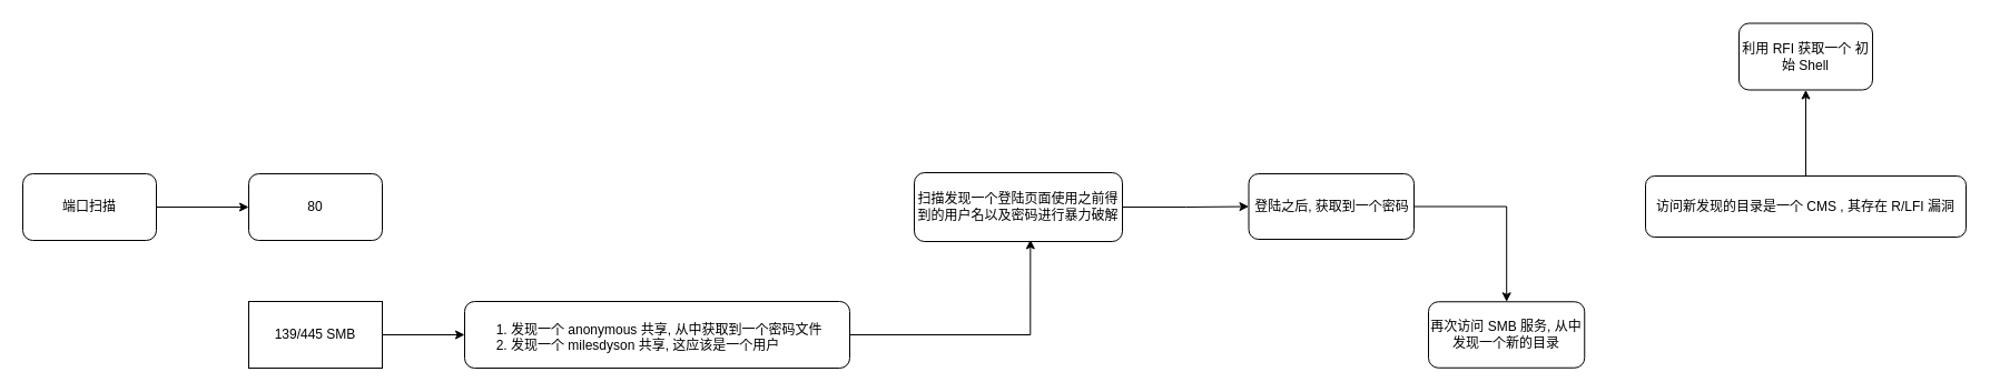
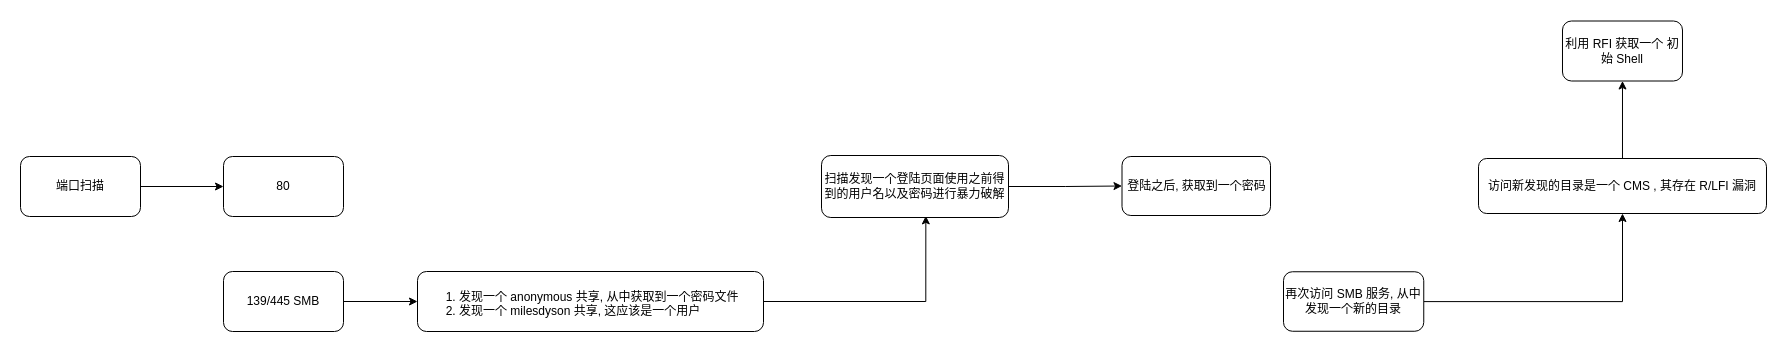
  <mxCell id="0" />
  <mxCell id="1" parent="0" />
  <mxCell id="2" style="edgeStyle=orthogonalEdgeStyle;rounded=0;orthogonalLoop=1;jettySize=auto;html=1;entryX=0;entryY=0.5;entryDx=0;entryDy=0;" edge="1" parent="1" source="3" target="6"><mxGeometry relative="1" as="geometry" /></mxCell>
  <mxCell id="3" value="端口扫描" style="rounded=1;whiteSpace=wrap;html=1;" vertex="1" parent="1"><mxGeometry x="20" y="156" width="120" height="60" as="geometry" /></mxCell>
  <mxCell id="4" value="" style="edgeStyle=orthogonalEdgeStyle;rounded=0;orthogonalLoop=1;jettySize=auto;html=1;" edge="1" parent="1" source="5" target="8"><mxGeometry relative="1" as="geometry" /></mxCell>
- <mxCell id="5" value="139/445 SMB" style="whiteSpace=wrap;html=1;rounded=0;" vertex="1" parent="1"><mxGeometry x="223" y="271" width="120" height="60" as="geometry" /></mxCell>
+ <mxCell id="5" value="139/445 SMB" style="whiteSpace=wrap;html=1;rounded=1;" vertex="1" parent="1"><mxGeometry x="223" y="271" width="120" height="60" as="geometry" /></mxCell>
  <mxCell id="6" value="80" style="whiteSpace=wrap;html=1;rounded=1;" vertex="1" parent="1"><mxGeometry x="223" y="156" width="120" height="60" as="geometry" /></mxCell>
  <mxCell id="7" style="edgeStyle=orthogonalEdgeStyle;rounded=0;orthogonalLoop=1;jettySize=auto;html=1;exitX=0.5;exitY=1;exitDx=0;exitDy=0;" edge="1" parent="1" source="6" target="6"><mxGeometry relative="1" as="geometry" /></mxCell>
  <mxCell id="8" value="&lt;ol&gt;&lt;li&gt;发现一个&amp;nbsp;anonymous 共享, 从中获取到一个密码文件&lt;/li&gt;&lt;li&gt;发现一个&amp;nbsp;milesdyson 共享, 这应该是一个用户&lt;/li&gt;&lt;/ol&gt;" style="whiteSpace=wrap;html=1;rounded=1;align=left;verticalAlign=top;" vertex="1" parent="1"><mxGeometry x="417" y="271" width="346" height="60" as="geometry" /></mxCell>
  <mxCell id="9" value="" style="edgeStyle=orthogonalEdgeStyle;rounded=0;orthogonalLoop=1;jettySize=auto;html=1;" edge="1" parent="1" source="10" target="13"><mxGeometry relative="1" as="geometry" /></mxCell>
  <mxCell id="10" value="扫描发现一个登陆页面使用之前得到的用户名以及密码进行暴力破解" style="whiteSpace=wrap;html=1;rounded=1;" vertex="1" parent="1"><mxGeometry x="821" y="155" width="187" height="62" as="geometry" /></mxCell>
  <mxCell id="11" style="edgeStyle=orthogonalEdgeStyle;rounded=0;orthogonalLoop=1;jettySize=auto;html=1;entryX=0.558;entryY=0.974;entryDx=0;entryDy=0;entryPerimeter=0;" edge="1" parent="1" source="8" target="10"><mxGeometry relative="1" as="geometry" /></mxCell>
- <mxCell id="12" value="" style="edgeStyle=orthogonalEdgeStyle;rounded=0;orthogonalLoop=1;jettySize=auto;html=1;" edge="1" parent="1" source="13" target="15"><mxGeometry relative="1" as="geometry" /></mxCell>
  <mxCell id="13" value="登陆之后, 获取到一个密码" style="whiteSpace=wrap;html=1;rounded=1;" vertex="1" parent="1"><mxGeometry x="1121.5" y="156" width="148.5" height="59" as="geometry" /></mxCell>
+ <mxCell id="14" value="" style="edgeStyle=orthogonalEdgeStyle;rounded=0;orthogonalLoop=1;jettySize=auto;html=1;" edge="1" parent="1" source="15" target="17"><mxGeometry relative="1" as="geometry" /></mxCell>
  <mxCell id="15" value="再次访问 SMB 服务, 从中发现一个新的目录" style="whiteSpace=wrap;html=1;rounded=1;" vertex="1" parent="1"><mxGeometry x="1283" y="271.25" width="140.25" height="59.5" as="geometry" /></mxCell>
  <mxCell id="16" value="" style="edgeStyle=orthogonalEdgeStyle;rounded=0;orthogonalLoop=1;jettySize=auto;html=1;" edge="1" parent="1" source="17" target="18"><mxGeometry relative="1" as="geometry" /></mxCell>
  <mxCell id="17" value="访问新发现的目录是一个 CMS , 其存在 R/LFI 漏洞" style="whiteSpace=wrap;html=1;rounded=1;" vertex="1" parent="1"><mxGeometry x="1478" y="158" width="287.99" height="55" as="geometry" /></mxCell>
  <mxCell id="18" value="利用 RFI 获取一个 初始 Shell" style="whiteSpace=wrap;html=1;rounded=1;" vertex="1" parent="1"><mxGeometry x="1561.995" y="20.5" width="120" height="60" as="geometry" /></mxCell>
